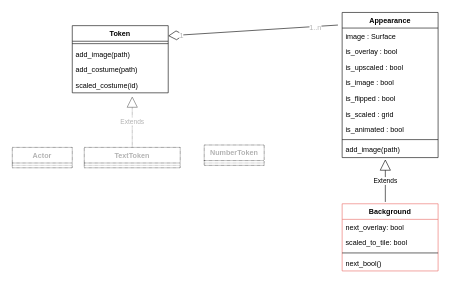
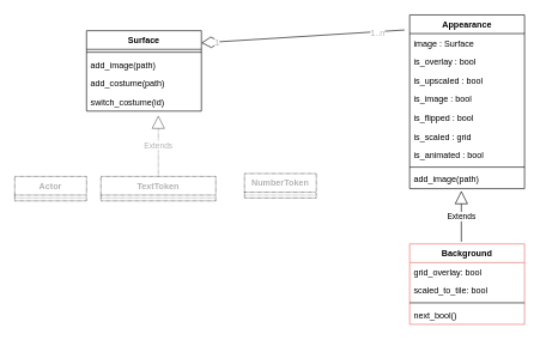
  <mxCell id="0" />
  <mxCell id="1" parent="0" />
- <mxCell id="2" value="Token&#10;&#10;" style="swimlane;fontStyle=1;align=center;verticalAlign=top;childLayout=stackLayout;horizontal=1;startSize=26;horizontalStack=0;resizeParent=1;resizeParentMax=0;resizeLast=0;collapsible=1;marginBottom=0;" parent="1" vertex="1"><mxGeometry x="120" y="42" width="160" height="112" as="geometry" /></mxCell>
+ <mxCell id="2" value="Surface&#10;&#10;" style="swimlane;fontStyle=1;align=center;verticalAlign=top;childLayout=stackLayout;horizontal=1;startSize=26;horizontalStack=0;resizeParent=1;resizeParentMax=0;resizeLast=0;collapsible=1;marginBottom=0;" parent="1" vertex="1"><mxGeometry x="120" y="42" width="160" height="112" as="geometry" /></mxCell>
  <mxCell id="3" value="" style="line;strokeWidth=1;fillColor=none;align=left;verticalAlign=middle;spacingTop=-1;spacingLeft=3;spacingRight=3;rotatable=0;labelPosition=right;points=[];portConstraint=eastwest;" parent="2" vertex="1"><mxGeometry y="26" width="160" height="8" as="geometry" /></mxCell>
  <mxCell id="4" value="add_image(path)" style="text;strokeColor=none;fillColor=none;align=left;verticalAlign=top;spacingLeft=4;spacingRight=4;overflow=hidden;rotatable=0;points=[[0,0.5],[1,0.5]];portConstraint=eastwest;" parent="2" vertex="1"><mxGeometry y="34" width="160" height="26" as="geometry" /></mxCell>
  <mxCell id="5" value="add_costume(path)" style="text;strokeColor=none;fillColor=none;align=left;verticalAlign=top;spacingLeft=4;spacingRight=4;overflow=hidden;rotatable=0;points=[[0,0.5],[1,0.5]];portConstraint=eastwest;" parent="2" vertex="1"><mxGeometry y="60" width="160" height="26" as="geometry" /></mxCell>
- <mxCell id="6" value="scaled_costume(id)" style="text;strokeColor=none;fillColor=none;align=left;verticalAlign=top;spacingLeft=4;spacingRight=4;overflow=hidden;rotatable=0;points=[[0,0.5],[1,0.5]];portConstraint=eastwest;" parent="2" vertex="1"><mxGeometry y="86" width="160" height="26" as="geometry" /></mxCell>
+ <mxCell id="6" value="switch_costume(id)" style="text;strokeColor=none;fillColor=none;align=left;verticalAlign=top;spacingLeft=4;spacingRight=4;overflow=hidden;rotatable=0;points=[[0,0.5],[1,0.5]];portConstraint=eastwest;" parent="2" vertex="1"><mxGeometry y="86" width="160" height="26" as="geometry" /></mxCell>
  <mxCell id="7" value="" style="endArrow=diamondThin;endFill=0;endSize=24;html=1;entryX=1;entryY=0.5;entryDx=0;entryDy=0;exitX=-0.044;exitY=-0.192;exitDx=0;exitDy=0;exitPerimeter=0;" parent="1" source="17" edge="1"><mxGeometry width="160" relative="1" as="geometry"><mxPoint x="520" y="60" as="sourcePoint" /><mxPoint x="280" y="59" as="targetPoint" /></mxGeometry></mxCell>
  <mxCell id="8" value="1..n&lt;br&gt;" style="text;html=1;resizable=0;points=[];align=center;verticalAlign=middle;labelBackgroundColor=#ffffff;fontColor=#B3B3B3;" parent="7" vertex="1" connectable="0"><mxGeometry x="-0.724" y="1" relative="1" as="geometry"><mxPoint as="offset" /></mxGeometry></mxCell>
  <mxCell id="9" value="1" style="text;html=1;resizable=0;points=[];align=center;verticalAlign=middle;labelBackgroundColor=#ffffff;fontColor=#B3B3B3;" parent="7" vertex="1" connectable="0"><mxGeometry x="0.845" y="1" relative="1" as="geometry"><mxPoint as="offset" /></mxGeometry></mxCell>
  <mxCell id="10" value="Actor&#10;" style="swimlane;fontStyle=1;align=center;verticalAlign=top;childLayout=stackLayout;horizontal=1;startSize=26;horizontalStack=0;resizeParent=1;resizeParentMax=0;resizeLast=0;collapsible=1;marginBottom=0;dashed=1;dashPattern=1 1;strokeColor=#000000;fontColor=#B3B3B3;" parent="1" vertex="1"><mxGeometry x="20" y="245" width="100" height="34" as="geometry" /></mxCell>
  <mxCell id="11" value="" style="line;strokeWidth=1;align=left;verticalAlign=middle;spacingTop=-1;spacingLeft=3;spacingRight=3;rotatable=0;labelPosition=right;points=[];portConstraint=eastwest;dashed=1;dashPattern=1 1;strokeColor=#808080;fontColor=#B3B3B3;" parent="10" vertex="1"><mxGeometry y="26" width="100" height="8" as="geometry" /></mxCell>
  <mxCell id="12" value="NumberToken&#10;" style="swimlane;fontStyle=1;align=center;verticalAlign=top;childLayout=stackLayout;horizontal=1;startSize=26;horizontalStack=0;resizeParent=1;resizeParentMax=0;resizeLast=0;collapsible=1;marginBottom=0;dashed=1;dashPattern=1 1;strokeColor=#000000;fontColor=#B3B3B3;" parent="1" vertex="1"><mxGeometry x="340" y="241" width="100" height="34" as="geometry" /></mxCell>
  <mxCell id="13" value="" style="line;strokeWidth=1;align=left;verticalAlign=middle;spacingTop=-1;spacingLeft=3;spacingRight=3;rotatable=0;labelPosition=right;points=[];portConstraint=eastwest;dashed=1;dashPattern=1 1;strokeColor=#808080;fontColor=#B3B3B3;" parent="12" vertex="1"><mxGeometry y="26" width="100" height="8" as="geometry" /></mxCell>
  <mxCell id="14" value="TextToken&#10;" style="swimlane;fontStyle=1;align=center;verticalAlign=top;childLayout=stackLayout;horizontal=1;startSize=26;horizontalStack=0;resizeParent=1;resizeParentMax=0;resizeLast=0;collapsible=1;marginBottom=0;dashed=1;dashPattern=1 1;strokeColor=#000000;fontColor=#B3B3B3;" parent="1" vertex="1"><mxGeometry x="140" y="245" width="160" height="34" as="geometry" /></mxCell>
  <mxCell id="15" value="" style="line;strokeWidth=1;align=left;verticalAlign=middle;spacingTop=-1;spacingLeft=3;spacingRight=3;rotatable=0;labelPosition=right;points=[];portConstraint=eastwest;dashed=1;dashPattern=1 1;strokeColor=#808080;fontColor=#B3B3B3;" parent="14" vertex="1"><mxGeometry y="26" width="160" height="8" as="geometry" /></mxCell>
  <mxCell id="16" value="Appearance&#10;" style="swimlane;fontStyle=1;align=center;verticalAlign=top;childLayout=stackLayout;horizontal=1;startSize=26;horizontalStack=0;resizeParent=1;resizeParentMax=0;resizeLast=0;collapsible=1;marginBottom=0;" parent="1" vertex="1"><mxGeometry x="570" y="20" width="160" height="242" as="geometry" /></mxCell>
  <mxCell id="17" value="image : Surface&#10;" style="text;strokeColor=none;fillColor=none;align=left;verticalAlign=top;spacingLeft=4;spacingRight=4;overflow=hidden;rotatable=0;points=[[0,0.5],[1,0.5]];portConstraint=eastwest;" parent="16" vertex="1"><mxGeometry y="26" width="160" height="26" as="geometry" /></mxCell>
  <mxCell id="18" value="is_overlay : bool&#10;" style="text;strokeColor=none;fillColor=none;align=left;verticalAlign=top;spacingLeft=4;spacingRight=4;overflow=hidden;rotatable=0;points=[[0,0.5],[1,0.5]];portConstraint=eastwest;" parent="16" vertex="1"><mxGeometry y="52" width="160" height="26" as="geometry" /></mxCell>
  <mxCell id="19" value="is_upscaled : bool&#10;" style="text;strokeColor=none;fillColor=none;align=left;verticalAlign=top;spacingLeft=4;spacingRight=4;overflow=hidden;rotatable=0;points=[[0,0.5],[1,0.5]];portConstraint=eastwest;" parent="16" vertex="1"><mxGeometry y="78" width="160" height="26" as="geometry" /></mxCell>
  <mxCell id="20" value="is_image : bool&#10;" style="text;strokeColor=none;fillColor=none;align=left;verticalAlign=top;spacingLeft=4;spacingRight=4;overflow=hidden;rotatable=0;points=[[0,0.5],[1,0.5]];portConstraint=eastwest;" parent="16" vertex="1"><mxGeometry y="104" width="160" height="26" as="geometry" /></mxCell>
  <mxCell id="21" value="is_flipped : bool&#10;" style="text;strokeColor=none;fillColor=none;align=left;verticalAlign=top;spacingLeft=4;spacingRight=4;overflow=hidden;rotatable=0;points=[[0,0.5],[1,0.5]];portConstraint=eastwest;" parent="16" vertex="1"><mxGeometry y="130" width="160" height="26" as="geometry" /></mxCell>
  <mxCell id="22" value="is_scaled : grid&#10;" style="text;strokeColor=none;fillColor=none;align=left;verticalAlign=top;spacingLeft=4;spacingRight=4;overflow=hidden;rotatable=0;points=[[0,0.5],[1,0.5]];portConstraint=eastwest;" parent="16" vertex="1"><mxGeometry y="156" width="160" height="26" as="geometry" /></mxCell>
  <mxCell id="23" value="is_animated : bool&#10;" style="text;strokeColor=none;fillColor=none;align=left;verticalAlign=top;spacingLeft=4;spacingRight=4;overflow=hidden;rotatable=0;points=[[0,0.5],[1,0.5]];portConstraint=eastwest;" parent="16" vertex="1"><mxGeometry y="182" width="160" height="26" as="geometry" /></mxCell>
  <mxCell id="24" value="" style="line;strokeWidth=1;fillColor=none;align=left;verticalAlign=middle;spacingTop=-1;spacingLeft=3;spacingRight=3;rotatable=0;labelPosition=right;points=[];portConstraint=eastwest;" parent="16" vertex="1"><mxGeometry y="208" width="160" height="8" as="geometry" /></mxCell>
  <mxCell id="25" value="add_image(path)" style="text;strokeColor=none;fillColor=none;align=left;verticalAlign=top;spacingLeft=4;spacingRight=4;overflow=hidden;rotatable=0;points=[[0,0.5],[1,0.5]];portConstraint=eastwest;" parent="16" vertex="1"><mxGeometry y="216" width="160" height="26" as="geometry" /></mxCell>
  <mxCell id="26" value="Extends" style="endArrow=block;endSize=16;endFill=0;html=1;exitX=0.5;exitY=0;exitDx=0;exitDy=0;dashed=1;dashPattern=1 1;strokeColor=#666666;fontColor=#B3B3B3;" parent="1" source="14" edge="1"><mxGeometry width="160" relative="1" as="geometry"><mxPoint x="80" y="255" as="sourcePoint" /><mxPoint x="220" y="160" as="targetPoint" /></mxGeometry></mxCell>
  <mxCell id="27" value="Background&#10;" style="swimlane;fontStyle=1;align=center;verticalAlign=top;childLayout=stackLayout;horizontal=1;startSize=26;horizontalStack=0;resizeParent=1;resizeParentMax=0;resizeLast=0;collapsible=1;marginBottom=0;strokeColor=#EA6B66;" parent="1" vertex="1"><mxGeometry x="570" y="339" width="160" height="112" as="geometry" /></mxCell>
- <mxCell id="28" value="next_overlay: bool&#10;" style="text;align=left;verticalAlign=top;spacingLeft=4;spacingRight=4;overflow=hidden;rotatable=0;points=[[0,0.5],[1,0.5]];portConstraint=eastwest;" parent="27" vertex="1"><mxGeometry y="26" width="160" height="26" as="geometry" /></mxCell>
+ <mxCell id="28" value="grid_overlay: bool&#10;" style="text;align=left;verticalAlign=top;spacingLeft=4;spacingRight=4;overflow=hidden;rotatable=0;points=[[0,0.5],[1,0.5]];portConstraint=eastwest;" parent="27" vertex="1"><mxGeometry y="26" width="160" height="26" as="geometry" /></mxCell>
  <mxCell id="29" value="scaled_to_tile: bool&#10;" style="text;align=left;verticalAlign=top;spacingLeft=4;spacingRight=4;overflow=hidden;rotatable=0;points=[[0,0.5],[1,0.5]];portConstraint=eastwest;" parent="27" vertex="1"><mxGeometry y="52" width="160" height="26" as="geometry" /></mxCell>
  <mxCell id="30" value="" style="line;strokeWidth=1;align=left;verticalAlign=middle;spacingTop=-1;spacingLeft=3;spacingRight=3;rotatable=0;labelPosition=right;points=[];portConstraint=eastwest;" parent="27" vertex="1"><mxGeometry y="78" width="160" height="8" as="geometry" /></mxCell>
  <mxCell id="31" value="next_bool()" style="text;align=left;verticalAlign=top;spacingLeft=4;spacingRight=4;overflow=hidden;rotatable=0;points=[[0,0.5],[1,0.5]];portConstraint=eastwest;" parent="27" vertex="1"><mxGeometry y="86" width="160" height="26" as="geometry" /></mxCell>
  <mxCell id="32" value="Extends" style="endArrow=block;endSize=16;endFill=0;html=1;exitX=0.45;exitY=-0.027;exitDx=0;exitDy=0;entryX=0.45;entryY=1.115;entryDx=0;entryDy=0;entryPerimeter=0;exitPerimeter=0;" parent="1" source="27" target="25" edge="1"><mxGeometry width="160" relative="1" as="geometry"><mxPoint x="810" y="282" as="sourcePoint" /><mxPoint x="790" y="258" as="targetPoint" /><Array as="points" /></mxGeometry></mxCell>
